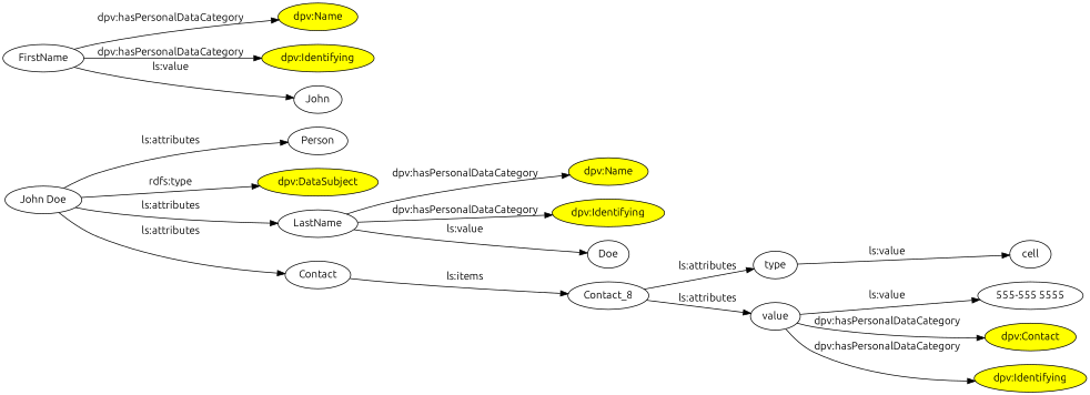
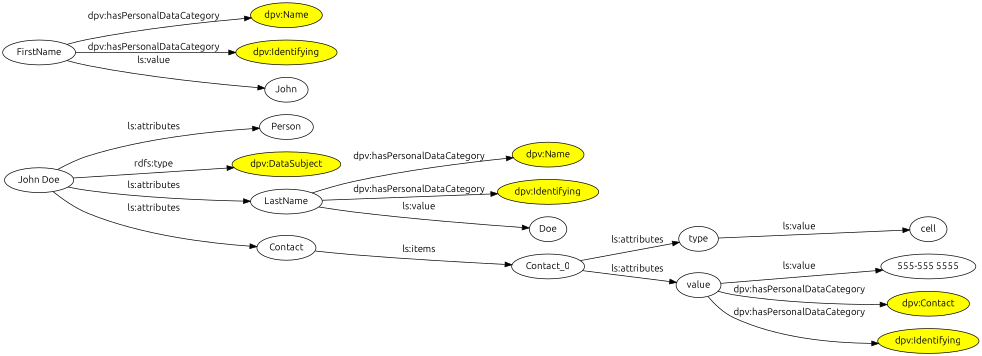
  digraph {
    fontname=Ubuntu
    rankdir=LR
    node [fontname=Ubuntu]
    edge [fontname=Ubuntu]
    n1 [label=Person]
    n2 [fillcolor=yellow label="dpv:DataSubject" style=filled]
    n3 [label="John Doe"]
    LastName
    Contact
    n6 [fillcolor=yellow label="dpv:Name" style=filled]
    FirstName
    n8 [fillcolor=yellow label="dpv:Identifying" style=filled]
    John
    n10 [fillcolor=yellow label="dpv:Name" style=filled]
    n11 [fillcolor=yellow label="dpv:Identifying" style=filled]
    Doe
-   Contact_0 [label=Contact_8]
+   Contact_0
    n14 [label="555-555 5555"]
    n15 [fillcolor=yellow label="dpv:Contact" style=filled]
    n16 [fillcolor=yellow label="dpv:Identifying" style=filled]
    type
    value
    cell
    n3 -> n1 [label="ls:attributes"]
    n3 -> n2 [label="rdfs:type"]
    n3 -> LastName [label="ls:attributes"]
    n3 -> Contact [label="ls:attributes"]
    LastName -> n10 [label="dpv:hasPersonalDataCategory"]
    LastName -> n11 [label="dpv:hasPersonalDataCategory"]
    LastName -> Doe [label="ls:value"]
    Contact -> Contact_0 [label="ls:items"]
    FirstName -> n6 [label="dpv:hasPersonalDataCategory"]
    FirstName -> n8 [label="dpv:hasPersonalDataCategory"]
    FirstName -> John [label="ls:value"]
    Contact_0 -> type [label="ls:attributes"]
    Contact_0 -> value [label="ls:attributes"]
    type -> cell [label="ls:value"]
    value -> n14 [label="ls:value"]
    value -> n15 [label="dpv:hasPersonalDataCategory"]
    value -> n16 [label="dpv:hasPersonalDataCategory"]
  }
